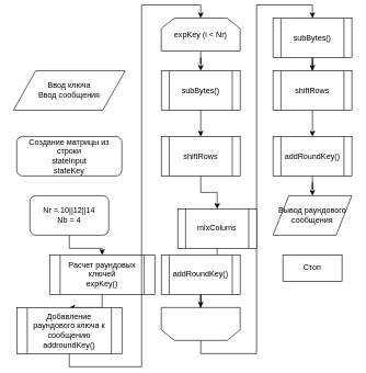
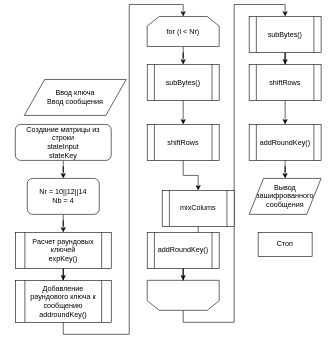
  <mxCell id="0" />
  <mxCell id="1" parent="0" />
- <mxCell id="2" value="Ввод ключа&lt;br&gt;Ввод сообщения" style="shape=parallelogram;perimeter=parallelogramPerimeter;whiteSpace=wrap;html=1;" vertex="1" parent="1"><mxGeometry x="20" y="100" width="170" height="60" as="geometry" /></mxCell>
+ <mxCell id="2" value="Ввод ключа&lt;br&gt;Ввод сообщения" style="shape=parallelogram;perimeter=parallelogramPerimeter;whiteSpace=wrap;html=1;" vertex="1" parent="1"><mxGeometry x="40" y="125" width="170" height="60" as="geometry" /></mxCell>
+ <mxCell id="3" value="" style="edgeStyle=orthogonalEdgeStyle;rounded=0;orthogonalLoop=1;jettySize=auto;html=1;" edge="1" parent="1" source="4" target="10"><mxGeometry relative="1" as="geometry" /></mxCell>
  <mxCell id="4" value="Создание матрицы из строки&lt;br&gt;stateInput&lt;br&gt;stateKey" style="whiteSpace=wrap;html=1;rounded=1;" vertex="1" parent="1"><mxGeometry x="25" y="200" width="160" height="60" as="geometry" /></mxCell>
  <mxCell id="5" value="" style="edgeStyle=orthogonalEdgeStyle;rounded=0;orthogonalLoop=1;jettySize=auto;html=1;" edge="1" parent="1" source="6" target="8"><mxGeometry relative="1" as="geometry" /></mxCell>
- <mxCell id="6" value="Расчет раундовых ключей&lt;br&gt;expKey()" style="shape=process;whiteSpace=wrap;html=1;backgroundOutline=1;" vertex="1" parent="1"><mxGeometry x="75" y="380" width="160" height="60" as="geometry" /></mxCell>
+ <mxCell id="6" value="Расчет раундовых ключей&lt;br&gt;expKey()" style="shape=process;whiteSpace=wrap;html=1;backgroundOutline=1;" vertex="1" parent="1"><mxGeometry x="25" y="380" width="160" height="60" as="geometry" /></mxCell>
  <mxCell id="7" style="edgeStyle=orthogonalEdgeStyle;rounded=0;orthogonalLoop=1;jettySize=auto;html=1;exitX=0.5;exitY=1;exitDx=0;exitDy=0;entryX=0.5;entryY=0;entryDx=0;entryDy=0;" edge="1" parent="1" source="8" target="12"><mxGeometry relative="1" as="geometry" /></mxCell>
  <mxCell id="8" value="Добавление раундового ключа к сообщению&lt;br&gt;addroundKey()" style="shape=process;whiteSpace=wrap;html=1;backgroundOutline=1;" vertex="1" parent="1"><mxGeometry x="25" y="460" width="160" height="70" as="geometry" /></mxCell>
  <mxCell id="9" value="" style="edgeStyle=orthogonalEdgeStyle;rounded=0;orthogonalLoop=1;jettySize=auto;html=1;" edge="1" parent="1" source="10" target="6"><mxGeometry relative="1" as="geometry" /></mxCell>
  <mxCell id="10" value="Nr = 10||12||14&lt;br&gt;Nb = 4" style="whiteSpace=wrap;html=1;rounded=1;" vertex="1" parent="1"><mxGeometry x="45" y="290" width="120" height="60" as="geometry" /></mxCell>
  <mxCell id="11" value="" style="edgeStyle=orthogonalEdgeStyle;rounded=0;orthogonalLoop=1;jettySize=auto;html=1;" edge="1" parent="1" source="12" target="16"><mxGeometry relative="1" as="geometry" /></mxCell>
- <mxCell id="12" value="expKey (i &amp;lt; Nr)" style="shape=loopLimit;whiteSpace=wrap;html=1;" vertex="1" parent="1"><mxGeometry x="245" y="20" width="120" height="50" as="geometry" /></mxCell>
+ <mxCell id="12" value="for (i &amp;lt; Nr)" style="shape=loopLimit;whiteSpace=wrap;html=1;" vertex="1" parent="1"><mxGeometry x="245" y="20" width="120" height="50" as="geometry" /></mxCell>
  <mxCell id="13" style="edgeStyle=orthogonalEdgeStyle;rounded=0;orthogonalLoop=1;jettySize=auto;html=1;exitX=0.5;exitY=0;exitDx=0;exitDy=0;entryX=0.5;entryY=0;entryDx=0;entryDy=0;" edge="1" parent="1" source="14" target="18"><mxGeometry relative="1" as="geometry" /></mxCell>
  <mxCell id="14" value="" style="shape=loopLimit;whiteSpace=wrap;html=1;rotation=180;" vertex="1" parent="1"><mxGeometry x="245" y="460" width="120" height="50" as="geometry" /></mxCell>
  <mxCell id="15" value="" style="edgeStyle=orthogonalEdgeStyle;rounded=0;orthogonalLoop=1;jettySize=auto;html=1;" edge="1" parent="1" source="16" target="20"><mxGeometry relative="1" as="geometry" /></mxCell>
  <mxCell id="16" value="subBytes()" style="shape=process;whiteSpace=wrap;html=1;backgroundOutline=1;" vertex="1" parent="1"><mxGeometry x="245" y="100" width="120" height="60" as="geometry" /></mxCell>
  <mxCell id="17" value="" style="edgeStyle=orthogonalEdgeStyle;rounded=0;orthogonalLoop=1;jettySize=auto;html=1;" edge="1" parent="1" source="18" target="22"><mxGeometry relative="1" as="geometry" /></mxCell>
  <mxCell id="18" value="subBytes()" style="shape=process;whiteSpace=wrap;html=1;backgroundOutline=1;" vertex="1" parent="1"><mxGeometry x="415" y="20" width="120" height="60" as="geometry" /></mxCell>
  <mxCell id="19" value="" style="edgeStyle=orthogonalEdgeStyle;rounded=0;orthogonalLoop=1;jettySize=auto;html=1;" edge="1" parent="1" source="20" target="24"><mxGeometry relative="1" as="geometry" /></mxCell>
  <mxCell id="20" value="shiftRows" style="shape=process;whiteSpace=wrap;html=1;backgroundOutline=1;" vertex="1" parent="1"><mxGeometry x="245" y="200" width="120" height="60" as="geometry" /></mxCell>
  <mxCell id="21" value="" style="edgeStyle=orthogonalEdgeStyle;rounded=0;orthogonalLoop=1;jettySize=auto;html=1;" edge="1" parent="1" source="22" target="28"><mxGeometry relative="1" as="geometry" /></mxCell>
  <mxCell id="22" value="shiftRows" style="shape=process;whiteSpace=wrap;html=1;backgroundOutline=1;" vertex="1" parent="1"><mxGeometry x="415" y="100" width="120" height="60" as="geometry" /></mxCell>
  <mxCell id="23" value="" style="edgeStyle=orthogonalEdgeStyle;rounded=0;orthogonalLoop=1;jettySize=auto;html=1;" edge="1" parent="1" source="24" target="26"><mxGeometry relative="1" as="geometry" /></mxCell>
  <mxCell id="24" value="mixColums" style="shape=process;whiteSpace=wrap;html=1;backgroundOutline=1;" vertex="1" parent="1"><mxGeometry x="270" y="310" width="120" height="60" as="geometry" /></mxCell>
  <mxCell id="25" value="" style="edgeStyle=orthogonalEdgeStyle;rounded=0;orthogonalLoop=1;jettySize=auto;html=1;entryX=0.5;entryY=1;entryDx=0;entryDy=0;" edge="1" parent="1" source="26" target="14"><mxGeometry relative="1" as="geometry"><mxPoint x="305" y="500" as="targetPoint" /></mxGeometry></mxCell>
  <mxCell id="26" value="addRoundKey()" style="shape=process;whiteSpace=wrap;html=1;backgroundOutline=1;" vertex="1" parent="1"><mxGeometry x="245" y="380" width="120" height="60" as="geometry" /></mxCell>
  <mxCell id="27" value="" style="edgeStyle=orthogonalEdgeStyle;rounded=0;orthogonalLoop=1;jettySize=auto;html=1;" edge="1" parent="1" source="28" target="29"><mxGeometry relative="1" as="geometry" /></mxCell>
  <mxCell id="28" value="addRoundKey()" style="shape=process;whiteSpace=wrap;html=1;backgroundOutline=1;" vertex="1" parent="1"><mxGeometry x="415" y="200" width="120" height="60" as="geometry" /></mxCell>
- <mxCell id="29" value="Вывод раундового сообщения" style="shape=parallelogram;perimeter=parallelogramPerimeter;whiteSpace=wrap;html=1;" vertex="1" parent="1"><mxGeometry x="415" y="290" width="120" height="60" as="geometry" /></mxCell>
+ <mxCell id="29" value="Вывод зашифрованного сообщения" style="shape=parallelogram;perimeter=parallelogramPerimeter;whiteSpace=wrap;html=1;" vertex="1" parent="1"><mxGeometry x="415" y="290" width="120" height="60" as="geometry" /></mxCell>
  <mxCell id="30" value="Стоп" style="whiteSpace=wrap;html=1;rounded=0;" vertex="1" parent="1"><mxGeometry x="430" y="380" width="90" height="40" as="geometry" /></mxCell>
